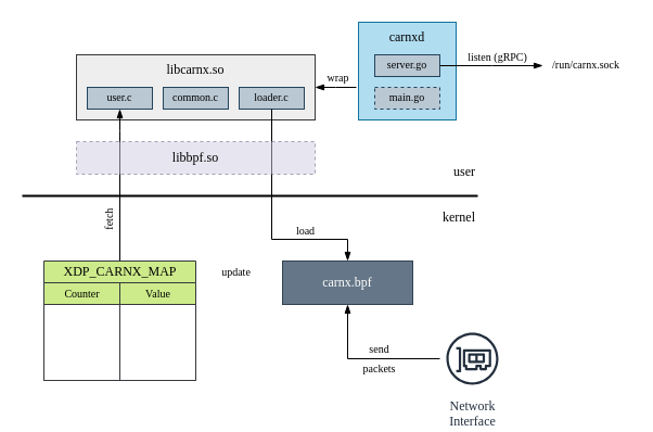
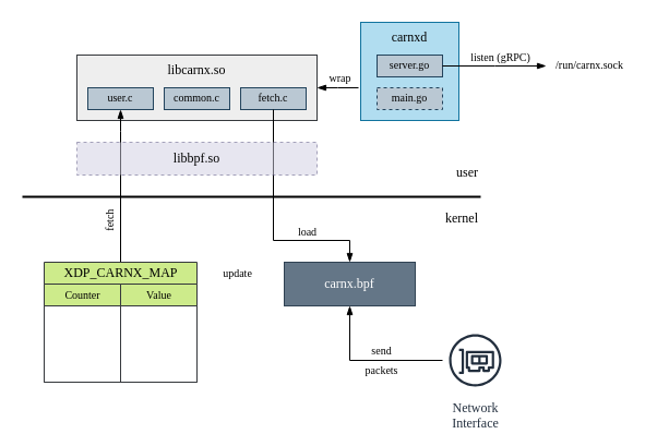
  <mxCell id="0" />
  <mxCell id="1" parent="0" />
  <mxCell id="2" value="carnx.bpf" style="rounded=0;whiteSpace=wrap;html=1;fillColor=#647687;strokeColor=#314354;fontColor=#ffffff;fontFamily=IBM Plex Mono;FType=g;" vertex="1" parent="1"><mxGeometry x="260" y="240" width="120" height="40" as="geometry" /></mxCell>
  <mxCell id="3" value="" style="endArrow=none;html=1;strokeColor=#000000;strokeWidth=2;" edge="1" parent="1"><mxGeometry width="50" height="50" relative="1" as="geometry"><mxPoint x="20" y="180" as="sourcePoint" /><mxPoint x="440" y="180" as="targetPoint" /></mxGeometry></mxCell>
  <mxCell id="4" value="kernel" style="text;html=1;strokeColor=none;fillColor=none;align=right;verticalAlign=middle;whiteSpace=wrap;rounded=0;fontColor=#000000;fontFamily=IBM Plex Sans;FType=g;" vertex="1" parent="1"><mxGeometry x="400" y="180" width="40" height="40" as="geometry" /></mxCell>
  <mxCell id="5" value="user" style="text;html=1;strokeColor=none;fillColor=none;align=right;verticalAlign=middle;whiteSpace=wrap;rounded=0;fontColor=#000000;fontFamily=IBM Plex Sans;FType=g;spacingBottom=5;" vertex="1" parent="1"><mxGeometry x="400" y="140" width="40" height="40" as="geometry" /></mxCell>
  <mxCell id="6" value="" style="group" vertex="1" connectable="0" parent="1"><mxGeometry x="200" y="220" height="20" as="geometry" /></mxCell>
  <mxCell id="7" value="libcarnx.so" style="rounded=0;whiteSpace=wrap;html=1;fillColor=#eeeeee;strokeColor=#36393d;fontFamily=IBM Plex Mono;FType=g;fontColor=#000000;verticalAlign=top;" vertex="1" parent="1"><mxGeometry x="70" y="50" width="220" height="60" as="geometry" /></mxCell>
- <mxCell id="8" value="&lt;font style=&quot;font-size: 10px&quot;&gt;loader.c&lt;/font&gt;" style="rounded=0;whiteSpace=wrap;html=1;fillColor=#bac8d3;strokeColor=#23445d;fontFamily=IBM Plex Mono;FType=g;verticalAlign=middle;spacingBottom=2;fontColor=#000000;" vertex="1" parent="1"><mxGeometry x="220" y="80" width="60" height="20" as="geometry" /></mxCell>
+ <mxCell id="8" value="&lt;font style=&quot;font-size: 10px&quot;&gt;fetch.c&lt;/font&gt;" style="rounded=0;whiteSpace=wrap;html=1;fillColor=#bac8d3;strokeColor=#23445d;fontFamily=IBM Plex Mono;FType=g;verticalAlign=middle;spacingBottom=2;fontColor=#000000;" vertex="1" parent="1"><mxGeometry x="220" y="80" width="60" height="20" as="geometry" /></mxCell>
  <mxCell id="9" value="&lt;font style=&quot;font-size: 10px&quot;&gt;common.c&lt;/font&gt;" style="rounded=0;whiteSpace=wrap;html=1;fillColor=#bac8d3;strokeColor=#23445d;fontFamily=IBM Plex Mono;FType=g;verticalAlign=middle;spacingBottom=2;fontColor=#000000;" vertex="1" parent="1"><mxGeometry x="150" y="80" width="60" height="20" as="geometry" /></mxCell>
  <mxCell id="10" value="&lt;font style=&quot;font-size: 10px&quot;&gt;user.c&lt;/font&gt;" style="rounded=0;whiteSpace=wrap;html=1;fillColor=#bac8d3;strokeColor=#23445d;fontFamily=IBM Plex Mono;FType=g;verticalAlign=middle;spacingBottom=2;fontColor=#000000;" vertex="1" parent="1"><mxGeometry x="80" y="80" width="60" height="20" as="geometry" /></mxCell>
  <mxCell id="11" value="" style="group;horizontal=0;" vertex="1" connectable="0" parent="1"><mxGeometry x="236.673" y="179" width="53.327" height="21" as="geometry" /></mxCell>
  <mxCell id="12" value="" style="endArrow=blockThin;html=1;strokeColor=#000000;strokeWidth=1;fontFamily=IBM Plex Sans;fontSize=10;fontColor=#000000;exitX=0.5;exitY=1;exitDx=0;exitDy=0;entryX=0.5;entryY=0;entryDx=0;entryDy=0;edgeStyle=elbowEdgeStyle;elbow=vertical;endFill=1;rounded=0;" edge="1" parent="11" source="8" target="2"><mxGeometry width="50" height="50" relative="1" as="geometry"><mxPoint x="-96.673" y="1" as="sourcePoint" /><mxPoint x="-46.673" y="-49" as="targetPoint" /><Array as="points"><mxPoint x="43" y="41" /></Array></mxGeometry></mxCell>
  <mxCell id="13" value="" style="endArrow=blockThin;html=1;strokeColor=#000000;strokeWidth=1;fontFamily=IBM Plex Sans;fontSize=10;fontColor=#000000;exitX=0.5;exitY=0;exitDx=0;exitDy=0;entryX=0.5;entryY=1;entryDx=0;entryDy=0;edgeStyle=elbowEdgeStyle;elbow=vertical;endFill=1;rounded=0;" edge="1" parent="1" source="15" target="10"><mxGeometry width="50" height="50" relative="1" as="geometry"><mxPoint x="260" y="110" as="sourcePoint" /><mxPoint x="330" y="250" as="targetPoint" /><Array as="points"><mxPoint x="120" y="120" /><mxPoint x="289.673" y="230" /></Array></mxGeometry></mxCell>
  <mxCell id="14" value="libbpf.so" style="rounded=0;whiteSpace=wrap;html=1;fillColor=#d0cee2;strokeColor=#56517e;fontFamily=IBM Plex Mono;FType=g;verticalAlign=middle;fontColor=#000000;dashed=1;opacity=50;" vertex="1" parent="1"><mxGeometry x="70" y="130" width="220" height="30" as="geometry" /></mxCell>
  <mxCell id="15" value="&lt;span style=&quot;font-weight: 400&quot;&gt;XDP_CARNX_MAP&lt;/span&gt;" style="swimlane;html=1;childLayout=stackLayout;resizeParent=1;resizeParentMax=0;startSize=20;fontFamily=IBM Plex Mono;align=center;fillColor=#cdeb8b;strokeColor=#36393d;fontColor=#000000;" vertex="1" parent="1"><mxGeometry x="40" y="240" width="140" height="110" as="geometry" /></mxCell>
  <mxCell id="16" value="Counter" style="swimlane;html=1;startSize=20;fillColor=#cdeb8b;strokeColor=#36393d;fontColor=#000000;fontFamily=IBM Plex Sans;fontStyle=0;fontSize=10;" vertex="1" parent="15"><mxGeometry y="20" width="70" height="90" as="geometry" /></mxCell>
  <mxCell id="17" value="Value" style="swimlane;html=1;startSize=20;fillColor=#cdeb8b;strokeColor=#36393d;fontColor=#000000;fontStyle=0;fontFamily=IBM Plex Sans;fontSize=10;" vertex="1" parent="15"><mxGeometry x="70" y="20" width="70" height="90" as="geometry" /></mxCell>
  <mxCell id="18" value="&lt;span&gt;fetch&lt;/span&gt;" style="edgeLabel;html=1;align=center;verticalAlign=middle;resizable=0;points=[];fontSize=10;fontFamily=IBM Plex Sans;fontColor=#000000;labelBackgroundColor=none;horizontal=0;" vertex="1" connectable="0" parent="1"><mxGeometry x="96.997" y="210" as="geometry"><mxPoint x="2.15" y="7" as="offset" /></mxGeometry></mxCell>
  <mxCell id="19" value="" style="endArrow=blockThin;html=1;strokeColor=#000000;strokeWidth=1;fontFamily=IBM Plex Sans;fontSize=10;fontColor=#000000;entryX=1;entryY=0.5;entryDx=0;entryDy=0;edgeStyle=elbowEdgeStyle;endFill=1;rounded=0;" edge="1" parent="1" target="7"><mxGeometry width="50" height="50" relative="1" as="geometry"><mxPoint x="328" y="80" as="sourcePoint" /><mxPoint x="500" y="39" as="targetPoint" /></mxGeometry></mxCell>
  <mxCell id="20" value="&lt;span&gt;wrap&lt;/span&gt;" style="edgeLabel;html=1;align=center;verticalAlign=middle;resizable=0;points=[];fontSize=10;fontFamily=IBM Plex Sans;fontColor=#000000;labelBackgroundColor=none;" vertex="1" connectable="0" parent="1"><mxGeometry x="309.997" y="63" as="geometry"><mxPoint x="0.15" y="7" as="offset" /></mxGeometry></mxCell>
  <mxCell id="21" value="&lt;span&gt;load&lt;/span&gt;" style="edgeLabel;html=1;align=center;verticalAlign=middle;resizable=0;points=[];fontSize=10;fontFamily=IBM Plex Sans;fontColor=#000000;labelBackgroundColor=none;horizontal=1;" vertex="1" connectable="0" parent="1"><mxGeometry x="263.333" y="202" as="geometry"><mxPoint x="16.67" y="9" as="offset" /></mxGeometry></mxCell>
  <mxCell id="22" value="/run/carnx.sock" style="text;html=1;strokeColor=none;fillColor=none;align=center;verticalAlign=middle;whiteSpace=wrap;rounded=0;dashed=1;labelBackgroundColor=none;fontFamily=IBM Plex Sans;fontSize=10;fontColor=#000000;opacity=50;spacingBottom=2;" vertex="1" parent="1"><mxGeometry x="500" y="50" width="80" height="20" as="geometry" /></mxCell>
  <mxCell id="23" value="carnxd" style="rounded=0;whiteSpace=wrap;html=1;fillColor=#b1ddf0;strokeColor=#10739e;fontFamily=IBM Plex Mono;FType=g;verticalAlign=top;fontColor=#000000;" vertex="1" parent="1"><mxGeometry x="330" y="20" width="90" height="90" as="geometry" /></mxCell>
  <mxCell id="24" value="&lt;font style=&quot;font-size: 10px&quot;&gt;main.go&lt;/font&gt;" style="rounded=0;whiteSpace=wrap;html=1;fillColor=#bac8d3;strokeColor=#23445d;fontFamily=IBM Plex Mono;FType=g;verticalAlign=middle;spacingBottom=2;fontColor=#000000;dashed=1;" vertex="1" parent="1"><mxGeometry x="345" y="80" width="60" height="20" as="geometry" /></mxCell>
  <mxCell id="25" value="&lt;font style=&quot;font-size: 10px&quot;&gt;server.go&lt;/font&gt;" style="rounded=0;whiteSpace=wrap;html=1;fillColor=#bac8d3;strokeColor=#23445d;fontFamily=IBM Plex Mono;FType=g;verticalAlign=middle;spacingBottom=2;fontColor=#000000;" vertex="1" parent="1"><mxGeometry x="345" y="50" width="60" height="20" as="geometry" /></mxCell>
  <mxCell id="26" value="" style="endArrow=blockThin;html=1;strokeColor=#000000;strokeWidth=1;fontFamily=IBM Plex Sans;fontSize=10;fontColor=#000000;entryX=0;entryY=0.5;entryDx=0;entryDy=0;edgeStyle=elbowEdgeStyle;endFill=1;rounded=0;exitX=1;exitY=0.5;exitDx=0;exitDy=0;" edge="1" parent="1" source="25" target="22"><mxGeometry width="50" height="50" relative="1" as="geometry"><mxPoint x="460" y="90" as="sourcePoint" /><mxPoint x="480" y="99.6" as="targetPoint" /></mxGeometry></mxCell>
  <mxCell id="27" value="listen (gRPC)" style="edgeLabel;html=1;align=center;verticalAlign=middle;resizable=0;points=[];fontSize=10;fontFamily=IBM Plex Sans;fontColor=#000000;labelBackgroundColor=none;" vertex="1" connectable="0" parent="1"><mxGeometry x="456.997" y="44" as="geometry"><mxPoint x="0.15" y="7" as="offset" /></mxGeometry></mxCell>
  <mxCell id="28" value="&lt;span&gt;update&lt;/span&gt;" style="edgeLabel;html=1;align=center;verticalAlign=middle;resizable=0;points=[];fontSize=10;fontFamily=IBM Plex Sans;fontColor=#000000;labelBackgroundColor=none;horizontal=1;" vertex="1" connectable="0" parent="1"><mxGeometry x="200.003" y="240" as="geometry"><mxPoint x="16.67" y="9" as="offset" /></mxGeometry></mxCell>
  <mxCell id="29" value="&lt;font face=&quot;IBM Plex Sans&quot;&gt;Network&lt;br&gt;Interface&lt;/font&gt;" style="outlineConnect=0;fontColor=#232F3E;gradientColor=none;strokeColor=#232F3E;fillColor=none;dashed=0;verticalLabelPosition=bottom;verticalAlign=top;align=center;html=1;fontSize=12;fontStyle=0;aspect=fixed;shape=mxgraph.aws4.resourceIcon;resIcon=mxgraph.aws4.elastic_network_interface;labelBackgroundColor=none;" vertex="1" parent="1"><mxGeometry x="405" y="300" width="60" height="60" as="geometry" /></mxCell>
  <mxCell id="30" value="" style="group" vertex="1" connectable="0" parent="1"><mxGeometry x="320" y="300" width="50" height="30" as="geometry" /></mxCell>
  <mxCell id="31" value="" style="edgeStyle=elbowEdgeStyle;rounded=0;orthogonalLoop=1;jettySize=auto;html=1;endArrow=blockThin;endFill=1;strokeColor=#000000;strokeWidth=1;fontFamily=IBM Plex Sans;fontSize=10;fontColor=#000000;entryX=0.5;entryY=1;entryDx=0;entryDy=0;" edge="1" parent="30" source="29" target="2"><mxGeometry relative="1" as="geometry"><mxPoint x="20.095" y="-10" as="targetPoint" /><Array as="points"><mxPoint y="30" /><mxPoint x="50" y="30" /><mxPoint x="40" y="20" /><mxPoint /><mxPoint y="10" /></Array></mxGeometry></mxCell>
  <mxCell id="32" value="&lt;span style=&quot;line-height: 180%&quot;&gt;send&lt;br&gt;packets&lt;br&gt;&lt;/span&gt;" style="edgeLabel;html=1;align=center;verticalAlign=middle;resizable=0;points=[];fontSize=10;fontFamily=IBM Plex Sans;fontColor=#000000;labelBackgroundColor=none;horizontal=1;" vertex="1" connectable="0" parent="30"><mxGeometry x="12.003" y="20" as="geometry"><mxPoint x="16.67" y="9" as="offset" /></mxGeometry></mxCell>
